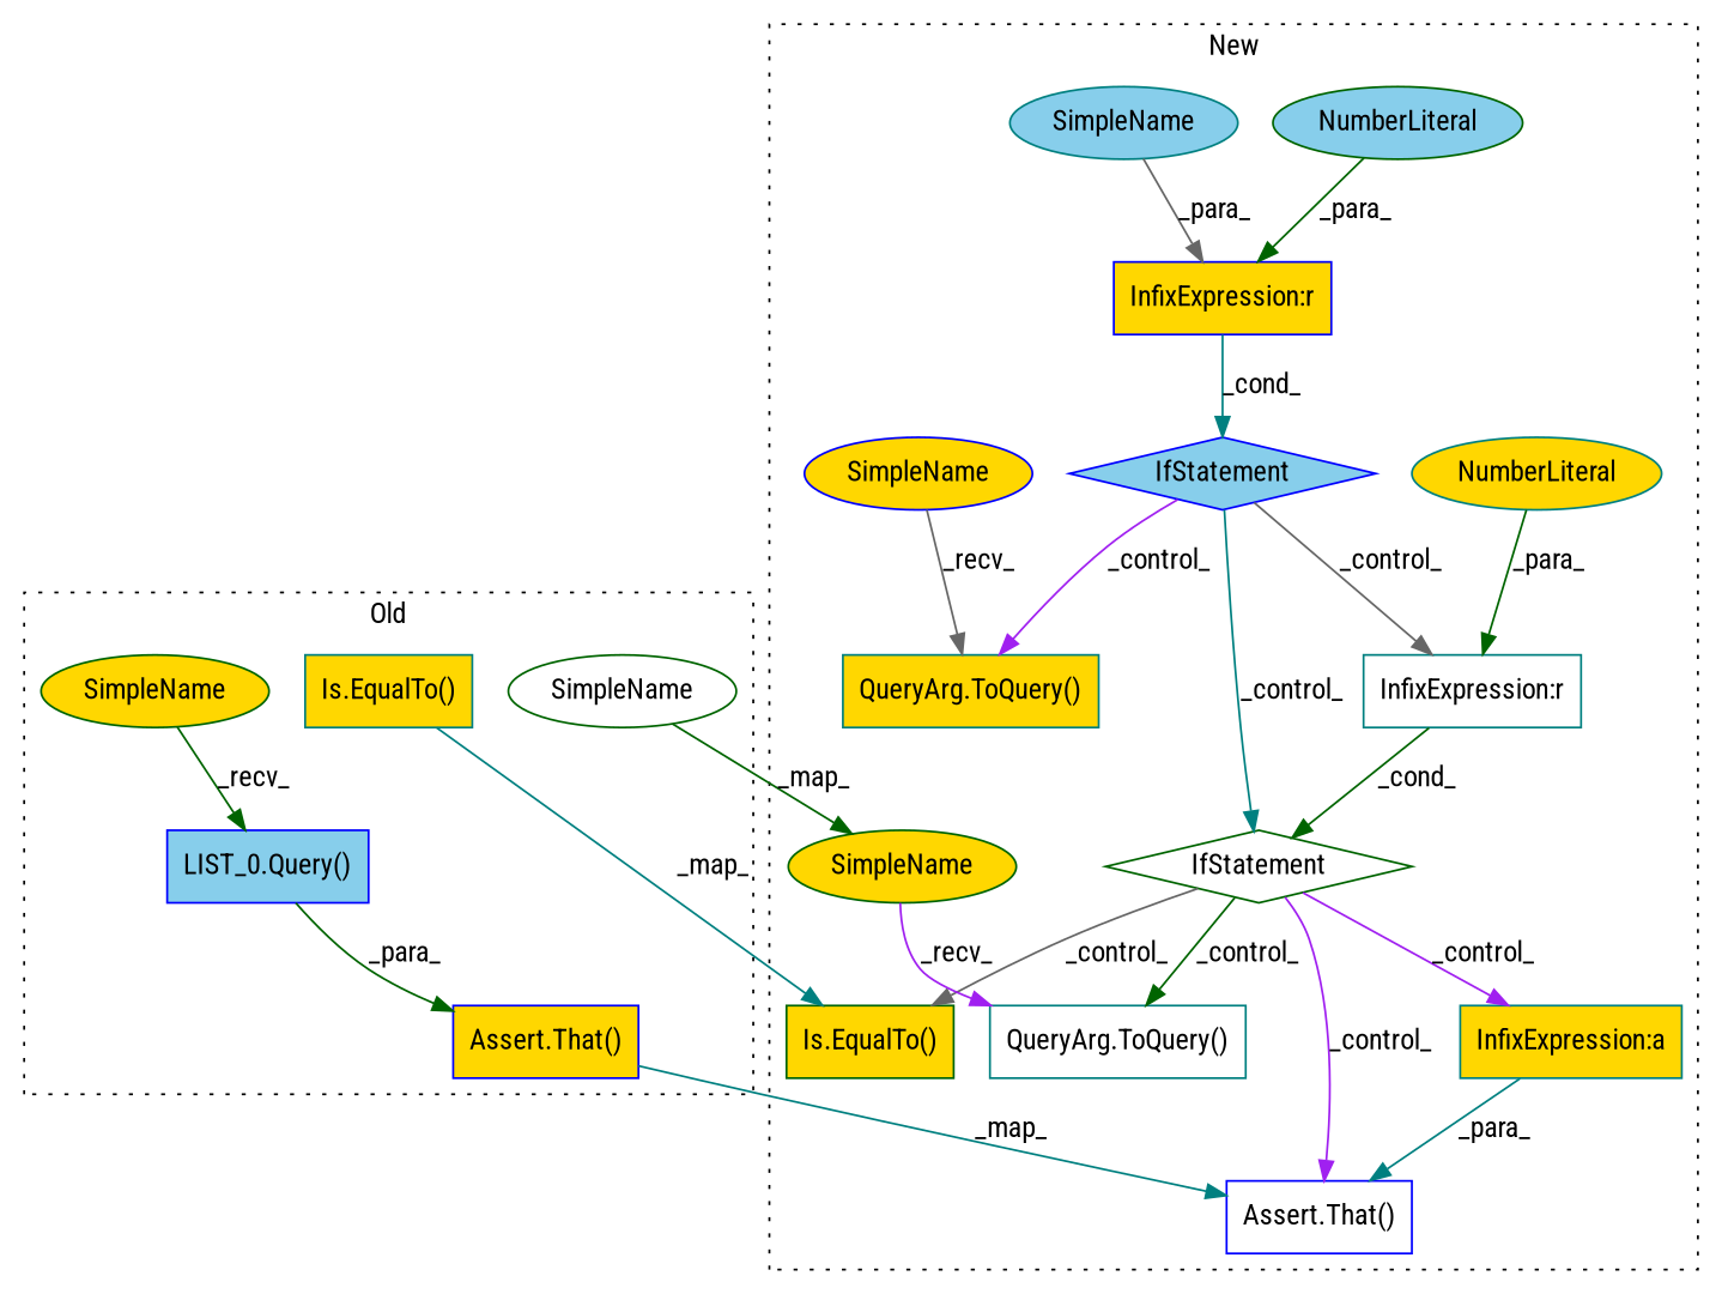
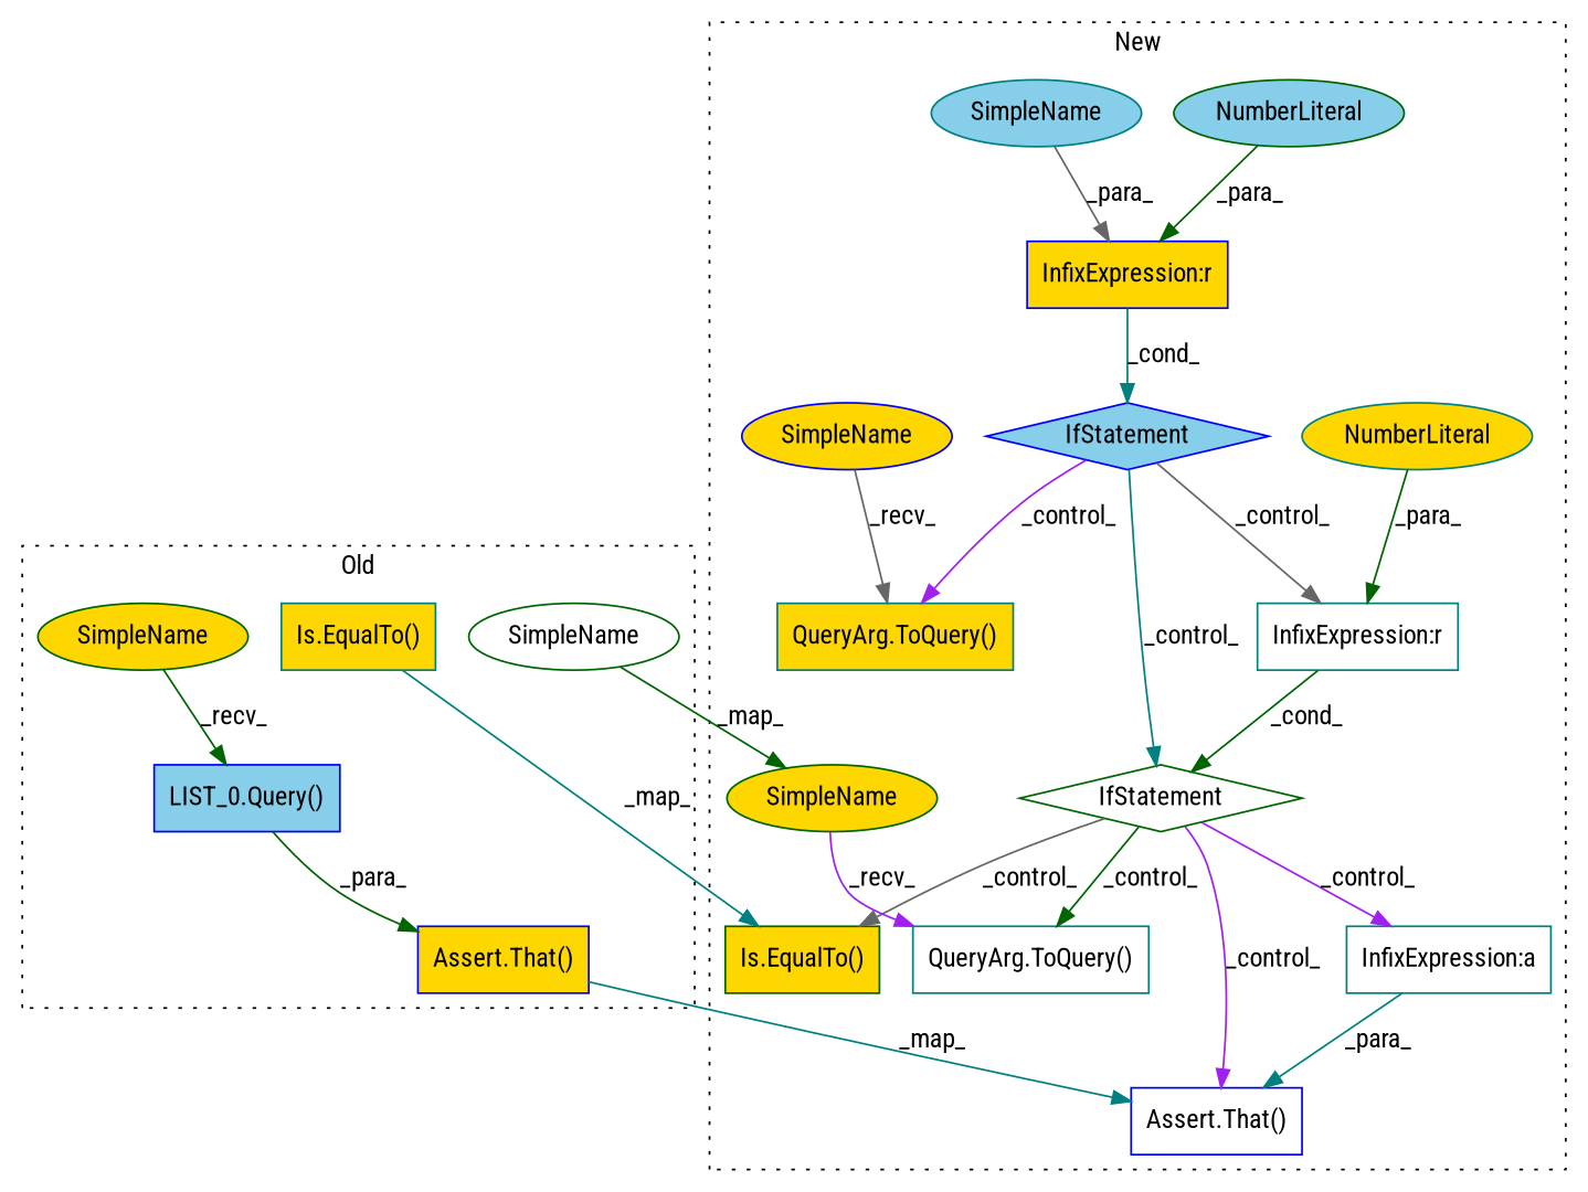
  digraph {
    fontname="Roboto Condensed"
    node [a=32 l=3 shape=box style=filled fillcolor=gold color=teal fontname="Roboto Condensed"]
    edge [color=darkgreen fontname="Roboto Condensed"]
    n1 [l="8,1" label="Is.EqualTo()" s="10903,10912"]
    n2 [l="5,1" label="Assert.That()" s="10724,10801" color=blue]
    n3 [l=7 label="LIST_0.Query()" s=10736 fillcolor=skyblue color=blue]
    n4 [a=42 l=6 label=SimpleName s=10729 shape=ellipse color=darkgreen]
    n5 [a=42 l=6 label=SimpleName s=10631 shape=ellipse fillcolor=white color=darkgreen]
    n6 [l="8,1" label="Is.EqualTo()" s="13775,13784" color=darkgreen]
    n7 [a=27 l=4 label="InfixExpression:r" s=13474 color=blue]
    n8 [a=34 l=1 label=NumberLiteral s=13478 shape=ellipse fillcolor=skyblue color=darkgreen]
    n9 [l="5,1" label="Assert.That()" s="13921,14013" fillcolor=white color=blue]
    n10 [l=9 label="QueryArg.ToQuery()" s=13590]
    n11 [a=25 l="9,2" label=IfStatement s="13677,13701" shape=diamond fillcolor=white color=darkgreen]
    n12 [a=25 l="4,2" label=IfStatement s="13460,13479" shape=diamond fillcolor=skyblue color=blue]
-   n13 [a=27 label="InfixExpression:a" s=14007]
+   n13 [a=27 label="InfixExpression:a" s=14007 fillcolor=white]
    n14 [l=9 label="QueryArg.ToQuery()" s=13729 fillcolor=white]
    n15 [a=42 l=10 label=SimpleName s=13464 shape=ellipse fillcolor=skyblue]
    n16 [a=27 l=4 label="InfixExpression:r" s=13696 fillcolor=white]
    n17 [a=34 l=1 label=NumberLiteral s=13700 shape=ellipse]
    n18 [a=42 label=SimpleName s=13586 shape=ellipse color=blue]
    n19 [a=42 label=SimpleName s=13725 shape=ellipse color=darkgreen]
    subgraph cluster_1 {
      label=Old
      style=dotted
      n1
      n2
      n3
      n4
      n5
    }
    subgraph cluster_2 {
      label=New
      style=dotted
      n6
      n7
      n8
      n9
      n10
      n11
      n12
      n13
      n14
      n15
      n16
      n17
      n18
      n19
    }
    n1 -> n6 [label=_map_ color=teal]
    n2 -> n9 [label=_map_ color=teal]
    n3 -> n2 [label=_para_]
    n4 -> n3 [label=_recv_]
    n5 -> n19 [label=_map_]
    n7 -> n12 [label=_cond_ color=teal]
    n8 -> n7 [label=_para_]
    n11 -> n6 [label=_control_ color=gray40]
    n11 -> n9 [label=_control_ color=purple]
    n11 -> n13 [label=_control_ color=purple]
    n11 -> n14 [label=_control_]
    n12 -> n10 [label=_control_ color=purple]
    n12 -> n11 [label=_control_ color=teal]
    n12 -> n16 [label=_control_ color=gray40]
    n13 -> n9 [label=_para_ color=teal]
    n15 -> n7 [label=_para_ color=gray40]
    n16 -> n11 [label=_cond_]
    n17 -> n16 [label=_para_]
    n18 -> n10 [label=_recv_ color=gray40]
    n19 -> n14 [label=_recv_ color=purple]
  }
